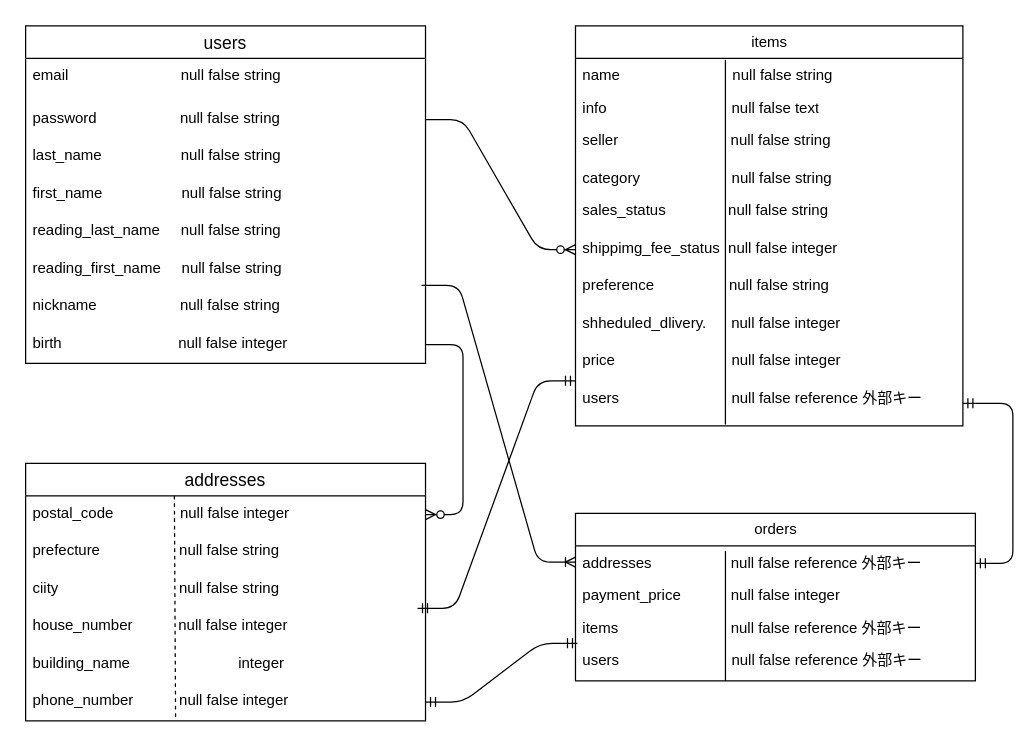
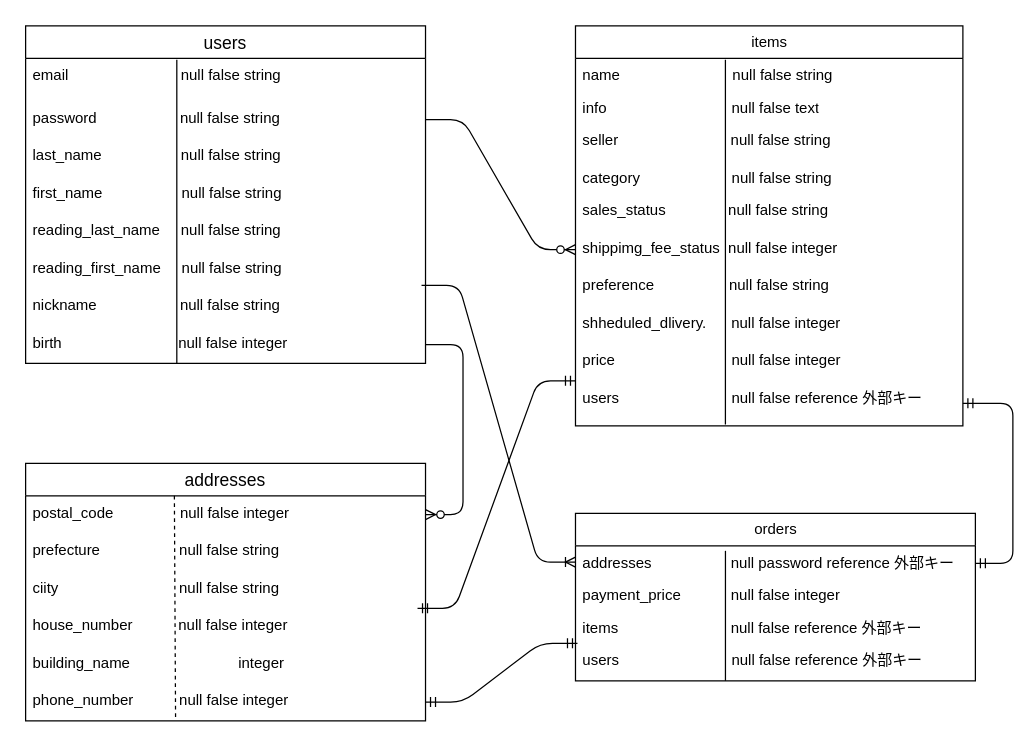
  <mxCell id="0" />
  <mxCell id="1" parent="0" />
  <mxCell id="2" value="users" style="swimlane;fontStyle=0;childLayout=stackLayout;horizontal=1;startSize=26;horizontalStack=0;resizeParent=1;resizeParentMax=0;resizeLast=0;collapsible=1;marginBottom=0;align=center;fontSize=14;" vertex="1" parent="1"><mxGeometry x="20" y="20" width="320" height="270" as="geometry" /></mxCell>
  <mxCell id="3" value="email                           null false string" style="text;strokeColor=none;fillColor=none;spacingLeft=4;spacingRight=4;overflow=hidden;rotatable=0;points=[[0,0.5],[1,0.5]];portConstraint=eastwest;fontSize=12;" vertex="1" parent="2"><mxGeometry y="26" width="320" height="34" as="geometry" /></mxCell>
  <mxCell id="4" value="password                    null false string" style="text;strokeColor=none;fillColor=none;spacingLeft=4;spacingRight=4;overflow=hidden;rotatable=0;points=[[0,0.5],[1,0.5]];portConstraint=eastwest;fontSize=12;" vertex="1" parent="2"><mxGeometry y="60" width="320" height="30" as="geometry" /></mxCell>
  <mxCell id="5" value="last_name                   null false string   " style="text;strokeColor=none;fillColor=none;spacingLeft=4;spacingRight=4;overflow=hidden;rotatable=0;points=[[0,0.5],[1,0.5]];portConstraint=eastwest;fontSize=12;" vertex="1" parent="2"><mxGeometry y="90" width="320" height="30" as="geometry" /></mxCell>
  <mxCell id="6" value="first_name                   null false string" style="text;strokeColor=none;fillColor=none;spacingLeft=4;spacingRight=4;overflow=hidden;rotatable=0;points=[[0,0.5],[1,0.5]];portConstraint=eastwest;fontSize=12;" vertex="1" parent="2"><mxGeometry y="120" width="320" height="30" as="geometry" /></mxCell>
  <mxCell id="7" value="reading_last_name     null false string" style="text;strokeColor=none;fillColor=none;spacingLeft=4;spacingRight=4;overflow=hidden;rotatable=0;points=[[0,0.5],[1,0.5]];portConstraint=eastwest;fontSize=12;" vertex="1" parent="2"><mxGeometry y="150" width="320" height="30" as="geometry" /></mxCell>
  <mxCell id="8" value="reading_first_name     null false string" style="text;strokeColor=none;fillColor=none;spacingLeft=4;spacingRight=4;overflow=hidden;rotatable=0;points=[[0,0.5],[1,0.5]];portConstraint=eastwest;fontSize=12;" vertex="1" parent="2"><mxGeometry y="180" width="320" height="30" as="geometry" /></mxCell>
  <mxCell id="9" value="nickname                    null false string" style="text;strokeColor=none;fillColor=none;spacingLeft=4;spacingRight=4;overflow=hidden;rotatable=0;points=[[0,0.5],[1,0.5]];portConstraint=eastwest;fontSize=12;" vertex="1" parent="2"><mxGeometry y="210" width="320" height="30" as="geometry" /></mxCell>
+ <mxCell id="10" value="" style="endArrow=none;html=1;rounded=0;entryX=0.378;entryY=0.033;entryDx=0;entryDy=0;entryPerimeter=0;" edge="1" parent="2" source="11" target="3"><mxGeometry relative="1" as="geometry"><mxPoint x="120" y="240" as="sourcePoint" /><mxPoint x="280" y="240" as="targetPoint" /><Array as="points"><mxPoint x="121" y="270" /></Array></mxGeometry></mxCell>
  <mxCell id="11" value="birth                            null false integer" style="text;strokeColor=none;fillColor=none;spacingLeft=4;spacingRight=4;overflow=hidden;rotatable=0;points=[[0,0.5],[1,0.5]];portConstraint=eastwest;fontSize=12;" vertex="1" parent="2"><mxGeometry y="240" width="320" height="30" as="geometry" /></mxCell>
  <mxCell id="12" value="items" style="swimlane;fontStyle=0;childLayout=stackLayout;horizontal=1;startSize=26;fillColor=none;horizontalStack=0;resizeParent=1;resizeParentMax=0;resizeLast=0;collapsible=1;marginBottom=0;html=1;" vertex="1" parent="1"><mxGeometry x="460" y="20" width="310" height="320" as="geometry" /></mxCell>
  <mxCell id="13" value="name&amp;nbsp; &amp;nbsp; &amp;nbsp; &amp;nbsp; &amp;nbsp; &amp;nbsp; &amp;nbsp; &amp;nbsp; &amp;nbsp; &amp;nbsp; &amp;nbsp; &amp;nbsp; &amp;nbsp; &amp;nbsp;null false string" style="text;strokeColor=none;fillColor=none;align=left;verticalAlign=top;spacingLeft=4;spacingRight=4;overflow=hidden;rotatable=0;points=[[0,0.5],[1,0.5]];portConstraint=eastwest;whiteSpace=wrap;html=1;" vertex="1" parent="12"><mxGeometry y="26" width="310" height="26" as="geometry" /></mxCell>
  <mxCell id="14" value="info&amp;nbsp; &amp;nbsp; &amp;nbsp; &amp;nbsp; &amp;nbsp; &amp;nbsp; &amp;nbsp; &amp;nbsp; &amp;nbsp; &amp;nbsp; &amp;nbsp; &amp;nbsp; &amp;nbsp; &amp;nbsp; &amp;nbsp; null false text" style="text;strokeColor=none;fillColor=none;align=left;verticalAlign=top;spacingLeft=4;spacingRight=4;overflow=hidden;rotatable=0;points=[[0,0.5],[1,0.5]];portConstraint=eastwest;whiteSpace=wrap;html=1;" vertex="1" parent="12"><mxGeometry y="52" width="310" height="26" as="geometry" /></mxCell>
  <mxCell id="15" value="seller                           null false string" style="text;strokeColor=none;fillColor=none;spacingLeft=4;spacingRight=4;overflow=hidden;rotatable=0;points=[[0,0.5],[1,0.5]];portConstraint=eastwest;fontSize=12;" vertex="1" parent="12"><mxGeometry y="78" width="310" height="30" as="geometry" /></mxCell>
  <mxCell id="16" value="category&amp;nbsp; &amp;nbsp; &amp;nbsp; &amp;nbsp; &amp;nbsp; &amp;nbsp; &amp;nbsp; &amp;nbsp; &amp;nbsp; &amp;nbsp; &amp;nbsp; null false string" style="text;strokeColor=none;fillColor=none;align=left;verticalAlign=top;spacingLeft=4;spacingRight=4;overflow=hidden;rotatable=0;points=[[0,0.5],[1,0.5]];portConstraint=eastwest;whiteSpace=wrap;html=1;" vertex="1" parent="12"><mxGeometry y="108" width="310" height="26" as="geometry" /></mxCell>
  <mxCell id="17" value="sales_status               null false string " style="text;strokeColor=none;fillColor=none;spacingLeft=4;spacingRight=4;overflow=hidden;rotatable=0;points=[[0,0.5],[1,0.5]];portConstraint=eastwest;fontSize=12;" vertex="1" parent="12"><mxGeometry y="134" width="310" height="30" as="geometry" /></mxCell>
  <mxCell id="18" value="shippimg_fee_status  null false integer" style="text;strokeColor=none;fillColor=none;spacingLeft=4;spacingRight=4;overflow=hidden;rotatable=0;points=[[0,0.5],[1,0.5]];portConstraint=eastwest;fontSize=12;" vertex="1" parent="12"><mxGeometry y="164" width="310" height="30" as="geometry" /></mxCell>
  <mxCell id="19" value="preference                  null false string " style="text;strokeColor=none;fillColor=none;spacingLeft=4;spacingRight=4;overflow=hidden;rotatable=0;points=[[0,0.5],[1,0.5]];portConstraint=eastwest;fontSize=12;" vertex="1" parent="12"><mxGeometry y="194" width="310" height="30" as="geometry" /></mxCell>
  <mxCell id="20" value="shheduled_dlivery.      null false integer" style="text;strokeColor=none;fillColor=none;spacingLeft=4;spacingRight=4;overflow=hidden;rotatable=0;points=[[0,0.5],[1,0.5]];portConstraint=eastwest;fontSize=12;" vertex="1" parent="12"><mxGeometry y="224" width="310" height="30" as="geometry" /></mxCell>
  <mxCell id="21" value="price                            null false integer" style="text;strokeColor=none;fillColor=none;spacingLeft=4;spacingRight=4;overflow=hidden;rotatable=0;points=[[0,0.5],[1,0.5]];portConstraint=eastwest;fontSize=12;" vertex="1" parent="12"><mxGeometry y="254" width="310" height="30" as="geometry" /></mxCell>
  <mxCell id="22" value="" style="endArrow=none;html=1;entryX=0.387;entryY=0.038;entryDx=0;entryDy=0;entryPerimeter=0;exitX=0.387;exitY=0.972;exitDx=0;exitDy=0;exitPerimeter=0;" edge="1" parent="12" source="23" target="13"><mxGeometry width="50" height="50" relative="1" as="geometry"><mxPoint x="120" y="290" as="sourcePoint" /><mxPoint x="170" y="240" as="targetPoint" /></mxGeometry></mxCell>
  <mxCell id="23" value="users                           null false reference 外部キー" style="text;strokeColor=none;fillColor=none;spacingLeft=4;spacingRight=4;overflow=hidden;rotatable=0;points=[[0,0.5],[1,0.5]];portConstraint=eastwest;fontSize=12;" vertex="1" parent="12"><mxGeometry y="284" width="310" height="36" as="geometry" /></mxCell>
  <mxCell id="24" style="edgeStyle=none;html=1;entryX=0;entryY=0.5;entryDx=0;entryDy=0;" edge="1" parent="12" source="12" target="18"><mxGeometry relative="1" as="geometry" /></mxCell>
  <mxCell id="25" value="orders" style="swimlane;fontStyle=0;childLayout=stackLayout;horizontal=1;startSize=26;fillColor=none;horizontalStack=0;resizeParent=1;resizeParentMax=0;resizeLast=0;collapsible=1;marginBottom=0;html=1;" vertex="1" parent="1"><mxGeometry x="460" y="410" width="320" height="134" as="geometry" /></mxCell>
- <mxCell id="26" value="addresses&amp;nbsp; &amp;nbsp; &amp;nbsp; &amp;nbsp; &amp;nbsp; &amp;nbsp; &amp;nbsp; &amp;nbsp; &amp;nbsp; &amp;nbsp;null false reference 外部キー" style="text;strokeColor=none;fillColor=none;align=left;verticalAlign=top;spacingLeft=4;spacingRight=4;overflow=hidden;rotatable=0;points=[[0,0.5],[1,0.5]];portConstraint=eastwest;whiteSpace=wrap;html=1;" vertex="1" parent="25"><mxGeometry y="26" width="320" height="26" as="geometry" /></mxCell>
+ <mxCell id="26" value="addresses&amp;nbsp; &amp;nbsp; &amp;nbsp; &amp;nbsp; &amp;nbsp; &amp;nbsp; &amp;nbsp; &amp;nbsp; &amp;nbsp; &amp;nbsp;null password reference 外部キー" style="text;strokeColor=none;fillColor=none;align=left;verticalAlign=top;spacingLeft=4;spacingRight=4;overflow=hidden;rotatable=0;points=[[0,0.5],[1,0.5]];portConstraint=eastwest;whiteSpace=wrap;html=1;" vertex="1" parent="25"><mxGeometry y="26" width="320" height="26" as="geometry" /></mxCell>
  <mxCell id="27" value="payment_price&amp;nbsp; &amp;nbsp; &amp;nbsp; &amp;nbsp; &amp;nbsp; &amp;nbsp; null false integer" style="text;strokeColor=none;fillColor=none;align=left;verticalAlign=top;spacingLeft=4;spacingRight=4;overflow=hidden;rotatable=0;points=[[0,0.5],[1,0.5]];portConstraint=eastwest;whiteSpace=wrap;html=1;" vertex="1" parent="25"><mxGeometry y="52" width="320" height="26" as="geometry" /></mxCell>
  <mxCell id="28" value="items&amp;nbsp; &amp;nbsp; &amp;nbsp; &amp;nbsp; &amp;nbsp; &amp;nbsp; &amp;nbsp; &amp;nbsp; &amp;nbsp; &amp;nbsp; &amp;nbsp; &amp;nbsp; &amp;nbsp; &amp;nbsp;null false reference 外部キー" style="text;strokeColor=none;fillColor=none;align=left;verticalAlign=top;spacingLeft=4;spacingRight=4;overflow=hidden;rotatable=0;points=[[0,0.5],[1,0.5]];portConstraint=eastwest;whiteSpace=wrap;html=1;" vertex="1" parent="25"><mxGeometry y="78" width="320" height="26" as="geometry" /></mxCell>
  <mxCell id="29" value="users                           null false reference 外部キー" style="text;strokeColor=none;fillColor=none;spacingLeft=4;spacingRight=4;overflow=hidden;rotatable=0;points=[[0,0.5],[1,0.5]];portConstraint=eastwest;fontSize=12;" vertex="1" parent="25"><mxGeometry y="104" width="320" height="30" as="geometry" /></mxCell>
  <mxCell id="30" value="" style="endArrow=none;html=1;rounded=0;exitX=0.375;exitY=1;exitDx=0;exitDy=0;exitPerimeter=0;" edge="1" parent="25" source="29"><mxGeometry relative="1" as="geometry"><mxPoint x="120" y="130" as="sourcePoint" /><mxPoint x="120" y="30" as="targetPoint" /></mxGeometry></mxCell>
  <mxCell id="31" value="" style="edgeStyle=entityRelationEdgeStyle;fontSize=12;html=1;endArrow=ERzeroToMany;endFill=1;exitX=1;exitY=0.5;exitDx=0;exitDy=0;entryX=0;entryY=0.5;entryDx=0;entryDy=0;" edge="1" parent="1" source="4" target="18"><mxGeometry width="100" height="100" relative="1" as="geometry"><mxPoint x="400" y="380" as="sourcePoint" /><mxPoint x="500" y="280" as="targetPoint" /></mxGeometry></mxCell>
  <mxCell id="32" value="addresses" style="swimlane;fontStyle=0;childLayout=stackLayout;horizontal=1;startSize=26;horizontalStack=0;resizeParent=1;resizeParentMax=0;resizeLast=0;collapsible=1;marginBottom=0;align=center;fontSize=14;" vertex="1" parent="1"><mxGeometry x="20" y="370" width="320" height="206" as="geometry" /></mxCell>
  <mxCell id="33" value="postal_code                null false integer" style="text;strokeColor=none;fillColor=none;spacingLeft=4;spacingRight=4;overflow=hidden;rotatable=0;points=[[0,0.5],[1,0.5]];portConstraint=eastwest;fontSize=12;" vertex="1" parent="32"><mxGeometry y="26" width="320" height="30" as="geometry" /></mxCell>
  <mxCell id="34" value="prefecture                   null false string" style="text;strokeColor=none;fillColor=none;spacingLeft=4;spacingRight=4;overflow=hidden;rotatable=0;points=[[0,0.5],[1,0.5]];portConstraint=eastwest;fontSize=12;" vertex="1" parent="32"><mxGeometry y="56" width="320" height="30" as="geometry" /></mxCell>
  <mxCell id="35" value="ciity                             null false string" style="text;strokeColor=none;fillColor=none;spacingLeft=4;spacingRight=4;overflow=hidden;rotatable=0;points=[[0,0.5],[1,0.5]];portConstraint=eastwest;fontSize=12;" vertex="1" parent="32"><mxGeometry y="86" width="320" height="30" as="geometry" /></mxCell>
  <mxCell id="36" value="house_number           null false integer" style="text;strokeColor=none;fillColor=none;spacingLeft=4;spacingRight=4;overflow=hidden;rotatable=0;points=[[0,0.5],[1,0.5]];portConstraint=eastwest;fontSize=12;" vertex="1" parent="32"><mxGeometry y="116" width="320" height="30" as="geometry" /></mxCell>
  <mxCell id="37" value="building_name                          integer" style="text;strokeColor=none;fillColor=none;spacingLeft=4;spacingRight=4;overflow=hidden;rotatable=0;points=[[0,0.5],[1,0.5]];portConstraint=eastwest;fontSize=12;" vertex="1" parent="32"><mxGeometry y="146" width="320" height="30" as="geometry" /></mxCell>
  <mxCell id="38" value="phone_number           null false integer" style="text;strokeColor=none;fillColor=none;spacingLeft=4;spacingRight=4;overflow=hidden;rotatable=0;points=[[0,0.5],[1,0.5]];portConstraint=eastwest;fontSize=12;" vertex="1" parent="32"><mxGeometry y="176" width="320" height="30" as="geometry" /></mxCell>
  <mxCell id="39" value="" style="endArrow=none;html=1;rounded=0;exitX=0.372;exitY=0;exitDx=0;exitDy=0;exitPerimeter=0;entryX=0.375;entryY=1;entryDx=0;entryDy=0;entryPerimeter=0;dashed=1;" edge="1" parent="32" source="33" target="38"><mxGeometry relative="1" as="geometry"><mxPoint x="310" y="-40" as="sourcePoint" /><mxPoint x="470" y="-40" as="targetPoint" /></mxGeometry></mxCell>
  <mxCell id="40" value="" style="edgeStyle=entityRelationEdgeStyle;fontSize=12;html=1;endArrow=ERmandOne;startArrow=ERmandOne;entryX=0.005;entryY=0;entryDx=0;entryDy=0;entryPerimeter=0;exitX=1;exitY=0.5;exitDx=0;exitDy=0;" edge="1" parent="1" source="38" target="29"><mxGeometry width="100" height="100" relative="1" as="geometry"><mxPoint x="370" y="380" as="sourcePoint" /><mxPoint x="470" y="280" as="targetPoint" /></mxGeometry></mxCell>
  <mxCell id="41" value="" style="edgeStyle=entityRelationEdgeStyle;fontSize=12;html=1;endArrow=ERoneToMany;exitX=0.99;exitY=-0.083;exitDx=0;exitDy=0;exitPerimeter=0;entryX=0;entryY=0.5;entryDx=0;entryDy=0;" edge="1" parent="1" source="9" target="26"><mxGeometry width="100" height="100" relative="1" as="geometry"><mxPoint x="370" y="380" as="sourcePoint" /><mxPoint x="470" y="280" as="targetPoint" /></mxGeometry></mxCell>
  <mxCell id="42" value="" style="edgeStyle=entityRelationEdgeStyle;fontSize=12;html=1;endArrow=ERmandOne;startArrow=ERmandOne;" edge="1" parent="1" target="23"><mxGeometry width="100" height="100" relative="1" as="geometry"><mxPoint x="780" y="450" as="sourcePoint" /><mxPoint x="640" y="310" as="targetPoint" /></mxGeometry></mxCell>
  <mxCell id="43" value="" style="edgeStyle=entityRelationEdgeStyle;fontSize=12;html=1;endArrow=ERzeroToMany;endFill=1;exitX=1;exitY=0.5;exitDx=0;exitDy=0;" edge="1" parent="1" source="11" target="33"><mxGeometry width="100" height="100" relative="1" as="geometry"><mxPoint x="360" y="370" as="sourcePoint" /><mxPoint x="460" y="270" as="targetPoint" /></mxGeometry></mxCell>
  <mxCell id="44" value="" style="edgeStyle=entityRelationEdgeStyle;fontSize=12;html=1;endArrow=ERmandOne;startArrow=ERmandOne;entryX=0;entryY=1;entryDx=0;entryDy=0;entryPerimeter=0;exitX=0.98;exitY=0;exitDx=0;exitDy=0;exitPerimeter=0;" edge="1" parent="1" source="36" target="21"><mxGeometry width="100" height="100" relative="1" as="geometry"><mxPoint x="230" y="480" as="sourcePoint" /><mxPoint x="460" y="270" as="targetPoint" /></mxGeometry></mxCell>
